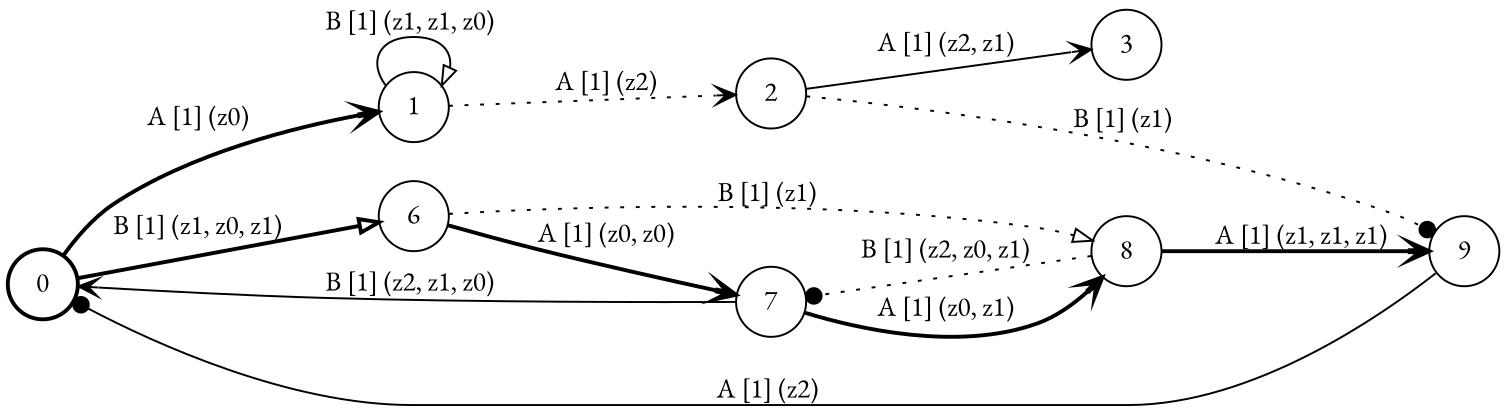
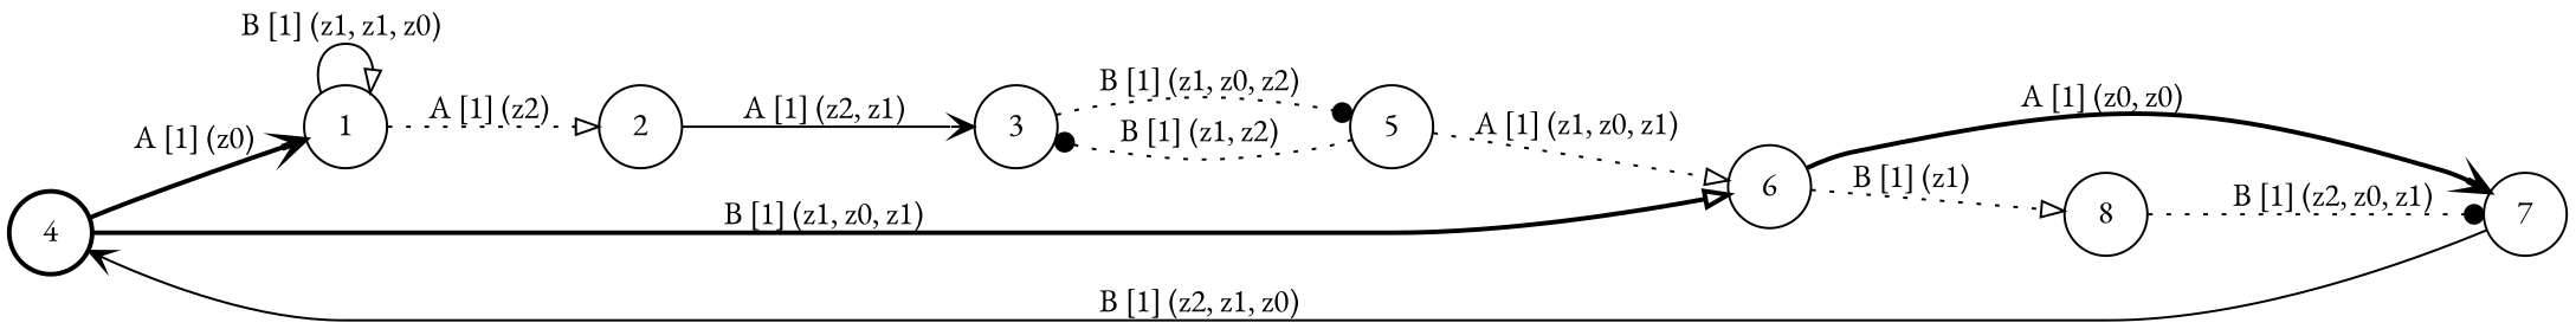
  digraph {
    fontname="EB Garamond"
    rankdir=LR
    node [fontname="EB Garamond" shape=circle]
    edge [arrowhead=vee fontname="EB Garamond" style=dotted]
-   0 [style=bold]
+   0 [style=bold label=4]
    1
    6
    2
    7
    8
    3
-   9
+   5
    0 -> 1 [label="A [1] (z0) " style=bold]
    0 -> 6 [arrowhead=onormal label="B [1] (z1, z0, z1) " style=bold]
    1 -> 1 [arrowhead=onormal label="B [1] (z1, z1, z0) " style=solid]
-   1 -> 2 [label="A [1] (z2) "]
+   1 -> 2 [arrowhead=onormal label="A [1] (z2) "]
    6 -> 7 [label="A [1] (z0, z0) " style=bold]
    6 -> 8 [arrowhead=onormal label="B [1] (z1) "]
    2 -> 3 [label="A [1] (z2, z1) " style=solid]
-   2 -> 9 [arrowhead=dot label="B [1] (z1) "]
    7 -> 0 [label="B [1] (z2, z1, z0) " style=solid]
-   7 -> 8 [label="A [1] (z0, z1) " style=bold]
    8 -> 7 [arrowhead=dot label="B [1] (z2, z0, z1) "]
-   8 -> 9 [label="A [1] (z1, z1, z1) " style=bold]
-   9 -> 0 [arrowhead=dot label="A [1] (z2) " style=solid]
+   3 -> 5 [arrowhead=dot label="B [1] (z1, z0, z2) "]
+   5 -> 6 [arrowhead=onormal label="A [1] (z1, z0, z1) "]
+   5 -> 3 [arrowhead=dot label="B [1] (z1, z2) "]
  }
